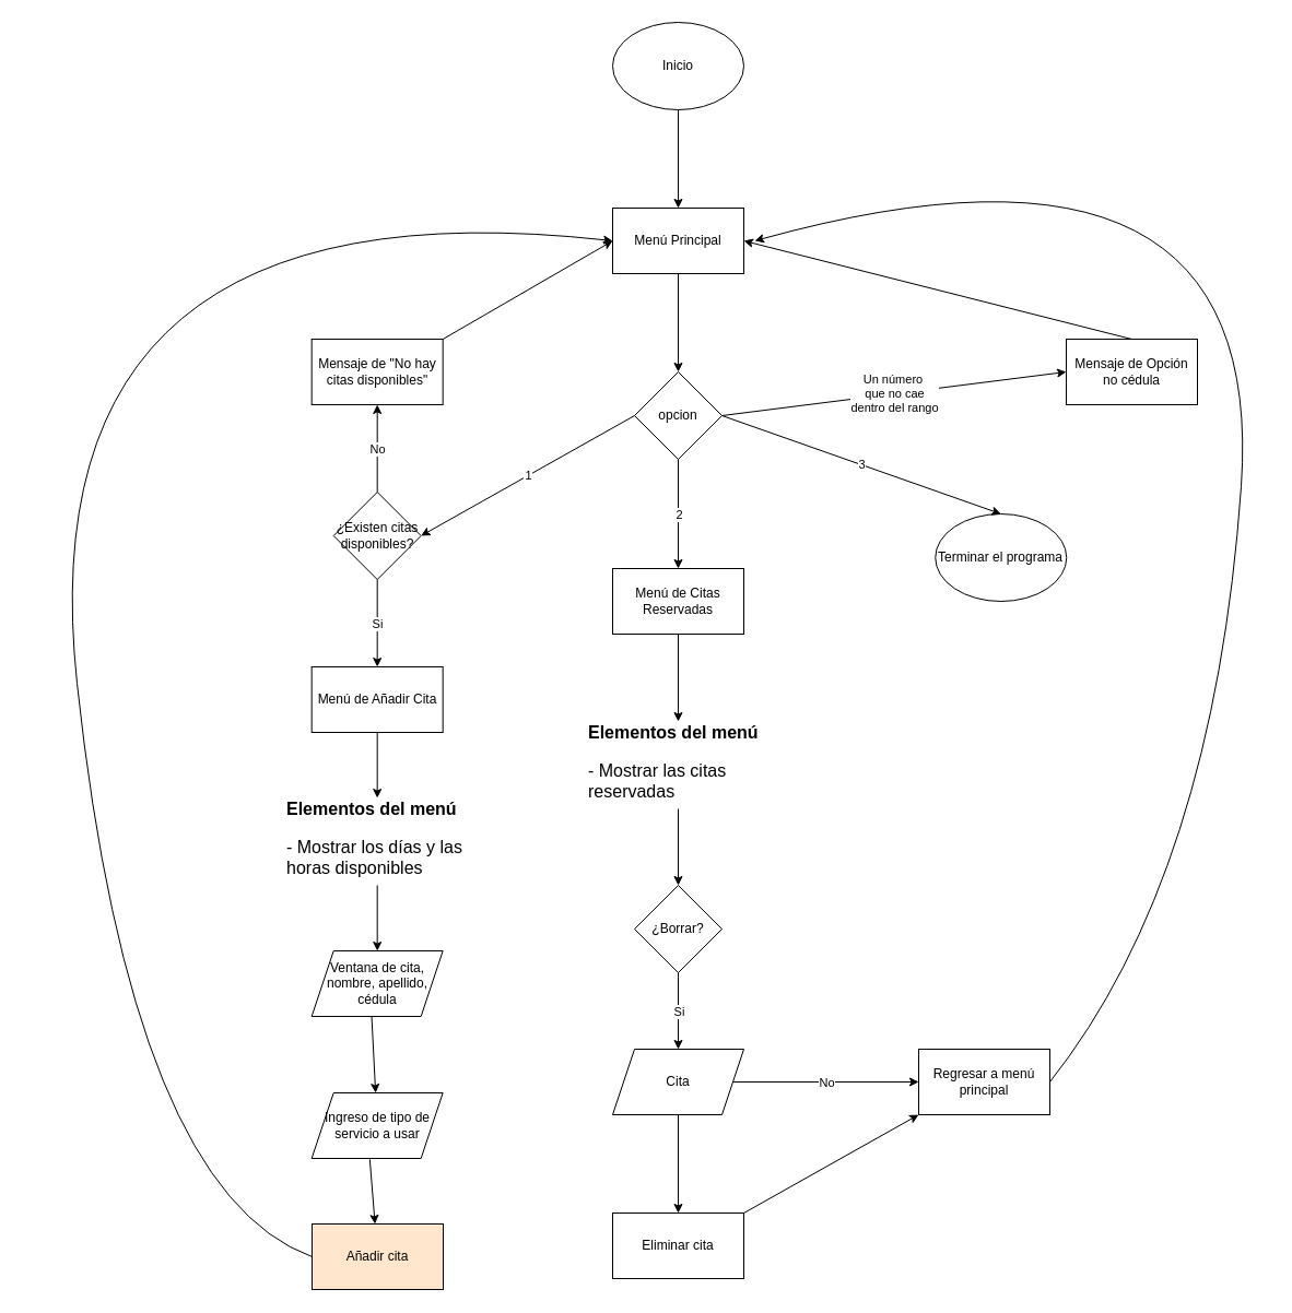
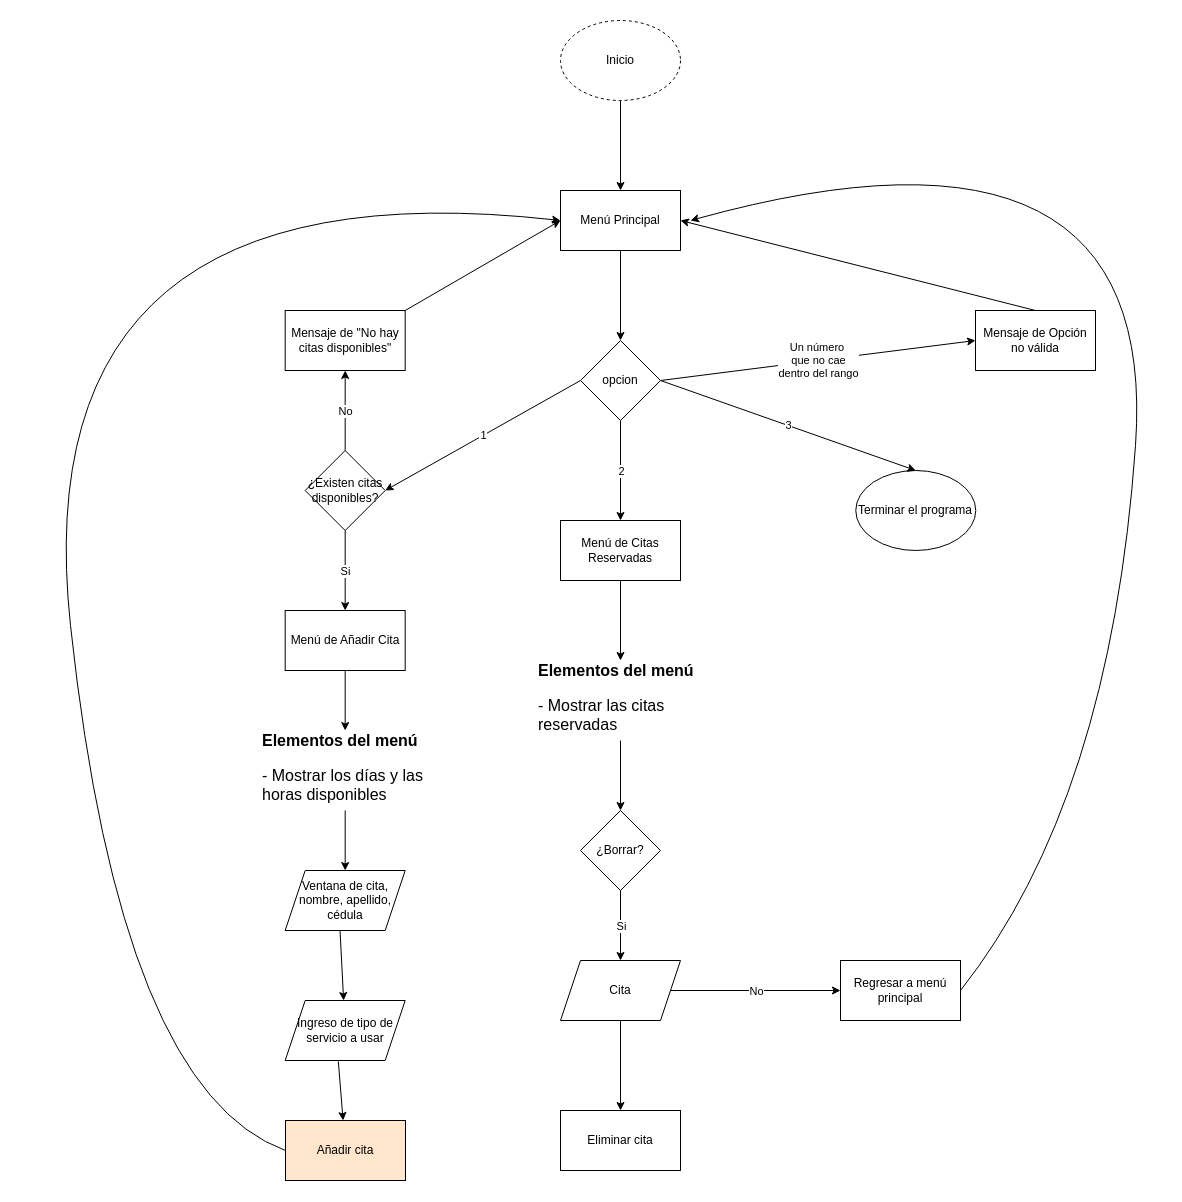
  <mxCell id="0" />
  <mxCell id="1" parent="0" />
- <mxCell id="2" value="Inicio" style="ellipse;whiteSpace=wrap;html=1;" vertex="1" parent="1"><mxGeometry x="560" y="20" width="120" height="80" as="geometry" /></mxCell>
+ <mxCell id="2" value="Inicio" style="ellipse;whiteSpace=wrap;html=1;dashed=1;" vertex="1" parent="1"><mxGeometry x="560" y="20" width="120" height="80" as="geometry" /></mxCell>
  <mxCell id="3" value="" style="endArrow=classic;html=1;exitX=0.5;exitY=1;exitDx=0;exitDy=0;entryX=0.5;entryY=0;entryDx=0;entryDy=0;" edge="1" parent="1" source="2" target="4"><mxGeometry width="50" height="50" relative="1" as="geometry"><mxPoint x="619.66" y="110" as="sourcePoint" /><mxPoint x="619.66" y="170" as="targetPoint" /></mxGeometry></mxCell>
  <mxCell id="4" value="Menú Principal" style="rounded=0;whiteSpace=wrap;html=1;" vertex="1" parent="1"><mxGeometry x="560" y="190" width="120" height="60" as="geometry" /></mxCell>
  <mxCell id="5" value="opcion" style="rhombus;whiteSpace=wrap;html=1;rounded=0;" vertex="1" parent="1"><mxGeometry x="580" y="340" width="80" height="80" as="geometry" /></mxCell>
  <mxCell id="6" value="" style="endArrow=classic;html=1;exitX=0.5;exitY=1;exitDx=0;exitDy=0;entryX=0.5;entryY=0;entryDx=0;entryDy=0;" edge="1" parent="1" source="4" target="5"><mxGeometry width="50" height="50" relative="1" as="geometry"><mxPoint x="619.41" y="260" as="sourcePoint" /><mxPoint x="619.41" y="320" as="targetPoint" /></mxGeometry></mxCell>
  <mxCell id="7" value="Menú de Añadir Cita" style="rounded=0;whiteSpace=wrap;html=1;" vertex="1" parent="1"><mxGeometry x="284.68" y="610" width="120" height="60" as="geometry" /></mxCell>
  <mxCell id="8" value="Menú de Citas Reservadas" style="rounded=0;whiteSpace=wrap;html=1;" vertex="1" parent="1"><mxGeometry x="560" y="520" width="120" height="60" as="geometry" /></mxCell>
  <mxCell id="9" value="Terminar el programa" style="ellipse;whiteSpace=wrap;html=1;rounded=0;" vertex="1" parent="1"><mxGeometry x="855.27" y="470.01" width="120" height="80" as="geometry" /></mxCell>
  <mxCell id="10" value="1" style="endArrow=classic;html=1;exitX=0;exitY=0.5;exitDx=0;exitDy=0;entryX=1;entryY=0.5;entryDx=0;entryDy=0;" edge="1" parent="1" source="5" target="20"><mxGeometry relative="1" as="geometry"><mxPoint x="490" y="370" as="sourcePoint" /><mxPoint x="260" y="360" as="targetPoint" /></mxGeometry></mxCell>
  <mxCell id="11" value="1" style="edgeLabel;resizable=0;html=1;align=center;verticalAlign=middle;" connectable="0" vertex="1" parent="10"><mxGeometry relative="1" as="geometry" /></mxCell>
  <mxCell id="12" value="" style="endArrow=classic;html=1;exitX=1;exitY=0.5;exitDx=0;exitDy=0;entryX=0.5;entryY=0;entryDx=0;entryDy=0;" edge="1" parent="1" source="5" target="9"><mxGeometry relative="1" as="geometry"><mxPoint x="760" y="379.5" as="sourcePoint" /><mxPoint x="860" y="379.5" as="targetPoint" /></mxGeometry></mxCell>
  <mxCell id="13" value="3" style="edgeLabel;resizable=0;html=1;align=center;verticalAlign=middle;" connectable="0" vertex="1" parent="12"><mxGeometry relative="1" as="geometry" /></mxCell>
  <mxCell id="14" value="" style="endArrow=classic;html=1;exitX=0.5;exitY=1;exitDx=0;exitDy=0;entryX=0.5;entryY=0;entryDx=0;entryDy=0;" edge="1" parent="1" source="5" target="8"><mxGeometry relative="1" as="geometry"><mxPoint x="570" y="460" as="sourcePoint" /><mxPoint x="670" y="460" as="targetPoint" /></mxGeometry></mxCell>
  <mxCell id="15" value="2" style="edgeLabel;resizable=0;html=1;align=center;verticalAlign=middle;" connectable="0" vertex="1" parent="14"><mxGeometry relative="1" as="geometry" /></mxCell>
  <mxCell id="16" value="" style="endArrow=classic;html=1;exitX=1;exitY=0.5;exitDx=0;exitDy=0;entryX=0;entryY=0.5;entryDx=0;entryDy=0;" edge="1" parent="1" source="5" target="18"><mxGeometry relative="1" as="geometry"><mxPoint x="840" y="340" as="sourcePoint" /><mxPoint x="950" y="340" as="targetPoint" /></mxGeometry></mxCell>
  <mxCell id="17" value="Un número&amp;nbsp;&lt;br&gt;que no cae&lt;br&gt;dentro del rango" style="edgeLabel;resizable=0;html=1;align=center;verticalAlign=middle;" connectable="0" vertex="1" parent="16"><mxGeometry relative="1" as="geometry" /></mxCell>
- <mxCell id="18" value="Mensaje de Opción no cédula" style="rounded=0;whiteSpace=wrap;html=1;" vertex="1" parent="1"><mxGeometry x="975" y="310" width="120" height="60" as="geometry" /></mxCell>
+ <mxCell id="18" value="Mensaje de Opción no válida" style="rounded=0;whiteSpace=wrap;html=1;" vertex="1" parent="1"><mxGeometry x="975" y="310" width="120" height="60" as="geometry" /></mxCell>
  <mxCell id="19" value="" style="endArrow=classic;html=1;exitX=0.5;exitY=0;exitDx=0;exitDy=0;entryX=1;entryY=0.5;entryDx=0;entryDy=0;" edge="1" parent="1" source="18" target="4"><mxGeometry width="50" height="50" relative="1" as="geometry"><mxPoint x="970" y="270" as="sourcePoint" /><mxPoint x="1020" y="220" as="targetPoint" /></mxGeometry></mxCell>
  <mxCell id="20" value="¿Existen citas disponibles?" style="rhombus;whiteSpace=wrap;html=1;rounded=0;" vertex="1" parent="1"><mxGeometry x="304.68" y="450" width="80" height="80" as="geometry" /></mxCell>
  <mxCell id="21" value="Mensaje de &quot;No hay citas disponibles&quot;" style="rounded=0;whiteSpace=wrap;html=1;" vertex="1" parent="1"><mxGeometry x="284.68" y="310" width="120" height="60" as="geometry" /></mxCell>
  <mxCell id="22" value="" style="endArrow=classic;html=1;exitX=0.5;exitY=0;exitDx=0;exitDy=0;entryX=0.5;entryY=1;entryDx=0;entryDy=0;" edge="1" parent="1" source="20" target="21"><mxGeometry relative="1" as="geometry"><mxPoint x="384.68" y="390" as="sourcePoint" /><mxPoint x="484.68" y="390" as="targetPoint" /></mxGeometry></mxCell>
  <mxCell id="23" value="No" style="edgeLabel;resizable=0;html=1;align=center;verticalAlign=middle;" connectable="0" vertex="1" parent="22"><mxGeometry relative="1" as="geometry" /></mxCell>
  <mxCell id="24" value="" style="endArrow=classic;html=1;entryX=0;entryY=0.5;entryDx=0;entryDy=0;exitX=1;exitY=0;exitDx=0;exitDy=0;" edge="1" parent="1" source="21" target="4"><mxGeometry width="50" height="50" relative="1" as="geometry"><mxPoint x="250" y="300" as="sourcePoint" /><mxPoint x="300" y="250" as="targetPoint" /></mxGeometry></mxCell>
  <mxCell id="25" value="" style="endArrow=classic;html=1;exitX=0.5;exitY=1;exitDx=0;exitDy=0;entryX=0.5;entryY=0;entryDx=0;entryDy=0;" edge="1" parent="1" source="20" target="7"><mxGeometry relative="1" as="geometry"><mxPoint x="314.68" y="580" as="sourcePoint" /><mxPoint x="414.68" y="580" as="targetPoint" /></mxGeometry></mxCell>
  <mxCell id="26" value="Si" style="edgeLabel;resizable=0;html=1;align=center;verticalAlign=middle;" connectable="0" vertex="1" parent="25"><mxGeometry relative="1" as="geometry" /></mxCell>
  <mxCell id="27" value="&lt;h1 style=&quot;font-size: 16px&quot;&gt;&lt;font style=&quot;font-size: 16px&quot;&gt;Elementos del menú&lt;/font&gt;&lt;/h1&gt;&lt;p style=&quot;font-size: 16px&quot;&gt;&lt;font style=&quot;font-size: 16px&quot;&gt;- Mostrar los días y las horas disponibles&lt;/font&gt;&lt;/p&gt;" style="text;html=1;strokeColor=none;fillColor=none;spacing=5;spacingTop=-20;whiteSpace=wrap;overflow=hidden;rounded=0;" vertex="1" parent="1"><mxGeometry x="257.18" y="730" width="175" height="80" as="geometry" /></mxCell>
  <mxCell id="28" value="" style="endArrow=classic;html=1;exitX=0.5;exitY=1;exitDx=0;exitDy=0;entryX=0.5;entryY=0;entryDx=0;entryDy=0;" edge="1" parent="1" source="7" target="27"><mxGeometry width="50" height="50" relative="1" as="geometry"><mxPoint x="474.68" y="720" as="sourcePoint" /><mxPoint x="524.68" y="670" as="targetPoint" /></mxGeometry></mxCell>
  <mxCell id="29" value="Ventana de cita, nombre, apellido, cédula" style="shape=parallelogram;perimeter=parallelogramPerimeter;whiteSpace=wrap;html=1;fixedSize=1;rounded=0;" vertex="1" parent="1"><mxGeometry x="284.68" y="870" width="120" height="60" as="geometry" /></mxCell>
  <mxCell id="30" value="" style="endArrow=classic;html=1;exitX=0.5;exitY=1;exitDx=0;exitDy=0;entryX=0.5;entryY=0;entryDx=0;entryDy=0;" edge="1" parent="1" source="27" target="29"><mxGeometry width="50" height="50" relative="1" as="geometry"><mxPoint x="394.68" y="870" as="sourcePoint" /><mxPoint x="444.68" y="820" as="targetPoint" /></mxGeometry></mxCell>
  <mxCell id="31" value="Ingreso de tipo de servicio a usar" style="shape=parallelogram;perimeter=parallelogramPerimeter;whiteSpace=wrap;html=1;fixedSize=1;rounded=0;" vertex="1" parent="1"><mxGeometry x="284.68" y="1000" width="120" height="60" as="geometry" /></mxCell>
  <mxCell id="32" value="" style="endArrow=classic;html=1;exitX=0.457;exitY=0.993;exitDx=0;exitDy=0;exitPerimeter=0;" edge="1" parent="1" source="29" target="31"><mxGeometry width="50" height="50" relative="1" as="geometry"><mxPoint x="344.68" y="980" as="sourcePoint" /><mxPoint x="394.68" y="930" as="targetPoint" /></mxGeometry></mxCell>
  <mxCell id="33" value="Añadir cita" style="rounded=0;whiteSpace=wrap;html=1;fillColor=#ffe6cc;" vertex="1" parent="1"><mxGeometry x="285" y="1120" width="120" height="60" as="geometry" /></mxCell>
  <mxCell id="34" value="" style="endArrow=classic;html=1;exitX=0.443;exitY=1.014;exitDx=0;exitDy=0;exitPerimeter=0;" edge="1" parent="1" source="31" target="33"><mxGeometry width="50" height="50" relative="1" as="geometry"><mxPoint x="460" y="1090" as="sourcePoint" /><mxPoint x="510" y="1040" as="targetPoint" /></mxGeometry></mxCell>
  <mxCell id="35" value="" style="curved=1;endArrow=classic;html=1;exitX=0;exitY=0.5;exitDx=0;exitDy=0;entryX=0;entryY=0.5;entryDx=0;entryDy=0;" edge="1" parent="1" source="33" target="4"><mxGeometry width="50" height="50" relative="1" as="geometry"><mxPoint x="190" y="1170" as="sourcePoint" /><mxPoint x="140" y="200" as="targetPoint" /><Array as="points"><mxPoint x="120" y="1090" /><mxPoint x="20" y="160" /></Array></mxGeometry></mxCell>
  <mxCell id="36" value="&lt;h1 style=&quot;font-size: 16px&quot;&gt;&lt;font style=&quot;font-size: 16px&quot;&gt;Elementos del menú&lt;/font&gt;&lt;/h1&gt;&lt;p style=&quot;font-size: 16px&quot;&gt;&lt;font style=&quot;font-size: 16px&quot;&gt;- Mostrar las citas reservadas&lt;/font&gt;&lt;/p&gt;" style="text;html=1;strokeColor=none;fillColor=none;spacing=5;spacingTop=-20;whiteSpace=wrap;overflow=hidden;rounded=0;" vertex="1" parent="1"><mxGeometry x="532.5" y="660" width="175" height="80" as="geometry" /></mxCell>
  <mxCell id="37" value="" style="endArrow=classic;html=1;exitX=0.5;exitY=1;exitDx=0;exitDy=0;entryX=0.5;entryY=0;entryDx=0;entryDy=0;" edge="1" parent="1" source="8" target="36"><mxGeometry width="50" height="50" relative="1" as="geometry"><mxPoint x="590" y="640" as="sourcePoint" /><mxPoint x="640" y="590" as="targetPoint" /></mxGeometry></mxCell>
  <mxCell id="38" value="¿Borrar?" style="rhombus;whiteSpace=wrap;html=1;rounded=0;" vertex="1" parent="1"><mxGeometry x="580" y="810" width="80" height="80" as="geometry" /></mxCell>
  <mxCell id="39" value="" style="endArrow=classic;html=1;exitX=0.5;exitY=1;exitDx=0;exitDy=0;entryX=0.5;entryY=0;entryDx=0;entryDy=0;" edge="1" parent="1" source="36" target="38"><mxGeometry width="50" height="50" relative="1" as="geometry"><mxPoint x="670" y="800" as="sourcePoint" /><mxPoint x="720" y="750" as="targetPoint" /></mxGeometry></mxCell>
  <mxCell id="40" value="" style="endArrow=classic;html=1;exitX=0.5;exitY=1;exitDx=0;exitDy=0;entryX=0.5;entryY=0;entryDx=0;entryDy=0;" edge="1" parent="1" source="38" target="42"><mxGeometry relative="1" as="geometry"><mxPoint x="660" y="960" as="sourcePoint" /><mxPoint x="620" y="970" as="targetPoint" /></mxGeometry></mxCell>
  <mxCell id="41" value="Si" style="edgeLabel;resizable=0;html=1;align=center;verticalAlign=middle;" connectable="0" vertex="1" parent="40"><mxGeometry relative="1" as="geometry" /></mxCell>
  <mxCell id="42" value="Cita" style="shape=parallelogram;perimeter=parallelogramPerimeter;whiteSpace=wrap;html=1;fixedSize=1;rounded=0;" vertex="1" parent="1"><mxGeometry x="560" y="960" width="120" height="60" as="geometry" /></mxCell>
  <mxCell id="43" value="Regresar a menú principal" style="rounded=0;whiteSpace=wrap;html=1;" vertex="1" parent="1"><mxGeometry x="840" y="960" width="120" height="60" as="geometry" /></mxCell>
  <mxCell id="44" value="Eliminar cita" style="rounded=0;whiteSpace=wrap;html=1;" vertex="1" parent="1"><mxGeometry x="560" y="1110" width="120" height="60" as="geometry" /></mxCell>
  <mxCell id="45" value="" style="endArrow=classic;html=1;exitX=0.5;exitY=1;exitDx=0;exitDy=0;entryX=0.5;entryY=0;entryDx=0;entryDy=0;" edge="1" parent="1" source="42" target="44"><mxGeometry width="50" height="50" relative="1" as="geometry"><mxPoint x="590" y="1100" as="sourcePoint" /><mxPoint x="640" y="1050" as="targetPoint" /></mxGeometry></mxCell>
  <mxCell id="46" value="" style="endArrow=classic;html=1;exitX=1;exitY=0.5;exitDx=0;exitDy=0;entryX=0;entryY=0.5;entryDx=0;entryDy=0;" edge="1" parent="1" source="42" target="43"><mxGeometry relative="1" as="geometry"><mxPoint x="707.5" y="989.66" as="sourcePoint" /><mxPoint x="807.5" y="989.66" as="targetPoint" /></mxGeometry></mxCell>
  <mxCell id="47" value="No" style="edgeLabel;resizable=0;html=1;align=center;verticalAlign=middle;" connectable="0" vertex="1" parent="46"><mxGeometry relative="1" as="geometry" /></mxCell>
- <mxCell id="48" value="" style="endArrow=classic;html=1;exitX=1;exitY=0;exitDx=0;exitDy=0;entryX=0;entryY=1;entryDx=0;entryDy=0;" edge="1" parent="1" source="44" target="43"><mxGeometry width="50" height="50" relative="1" as="geometry"><mxPoint x="730" y="1130" as="sourcePoint" /><mxPoint x="780" y="1080" as="targetPoint" /></mxGeometry></mxCell>
  <mxCell id="49" value="" style="curved=1;endArrow=classic;html=1;exitX=1;exitY=0.5;exitDx=0;exitDy=0;" edge="1" parent="1" source="43"><mxGeometry width="50" height="50" relative="1" as="geometry"><mxPoint x="1060" y="800" as="sourcePoint" /><mxPoint x="690" y="220" as="targetPoint" /><Array as="points"><mxPoint x="1110" y="800" /><mxPoint x="1160" y="90" /></Array></mxGeometry></mxCell>
